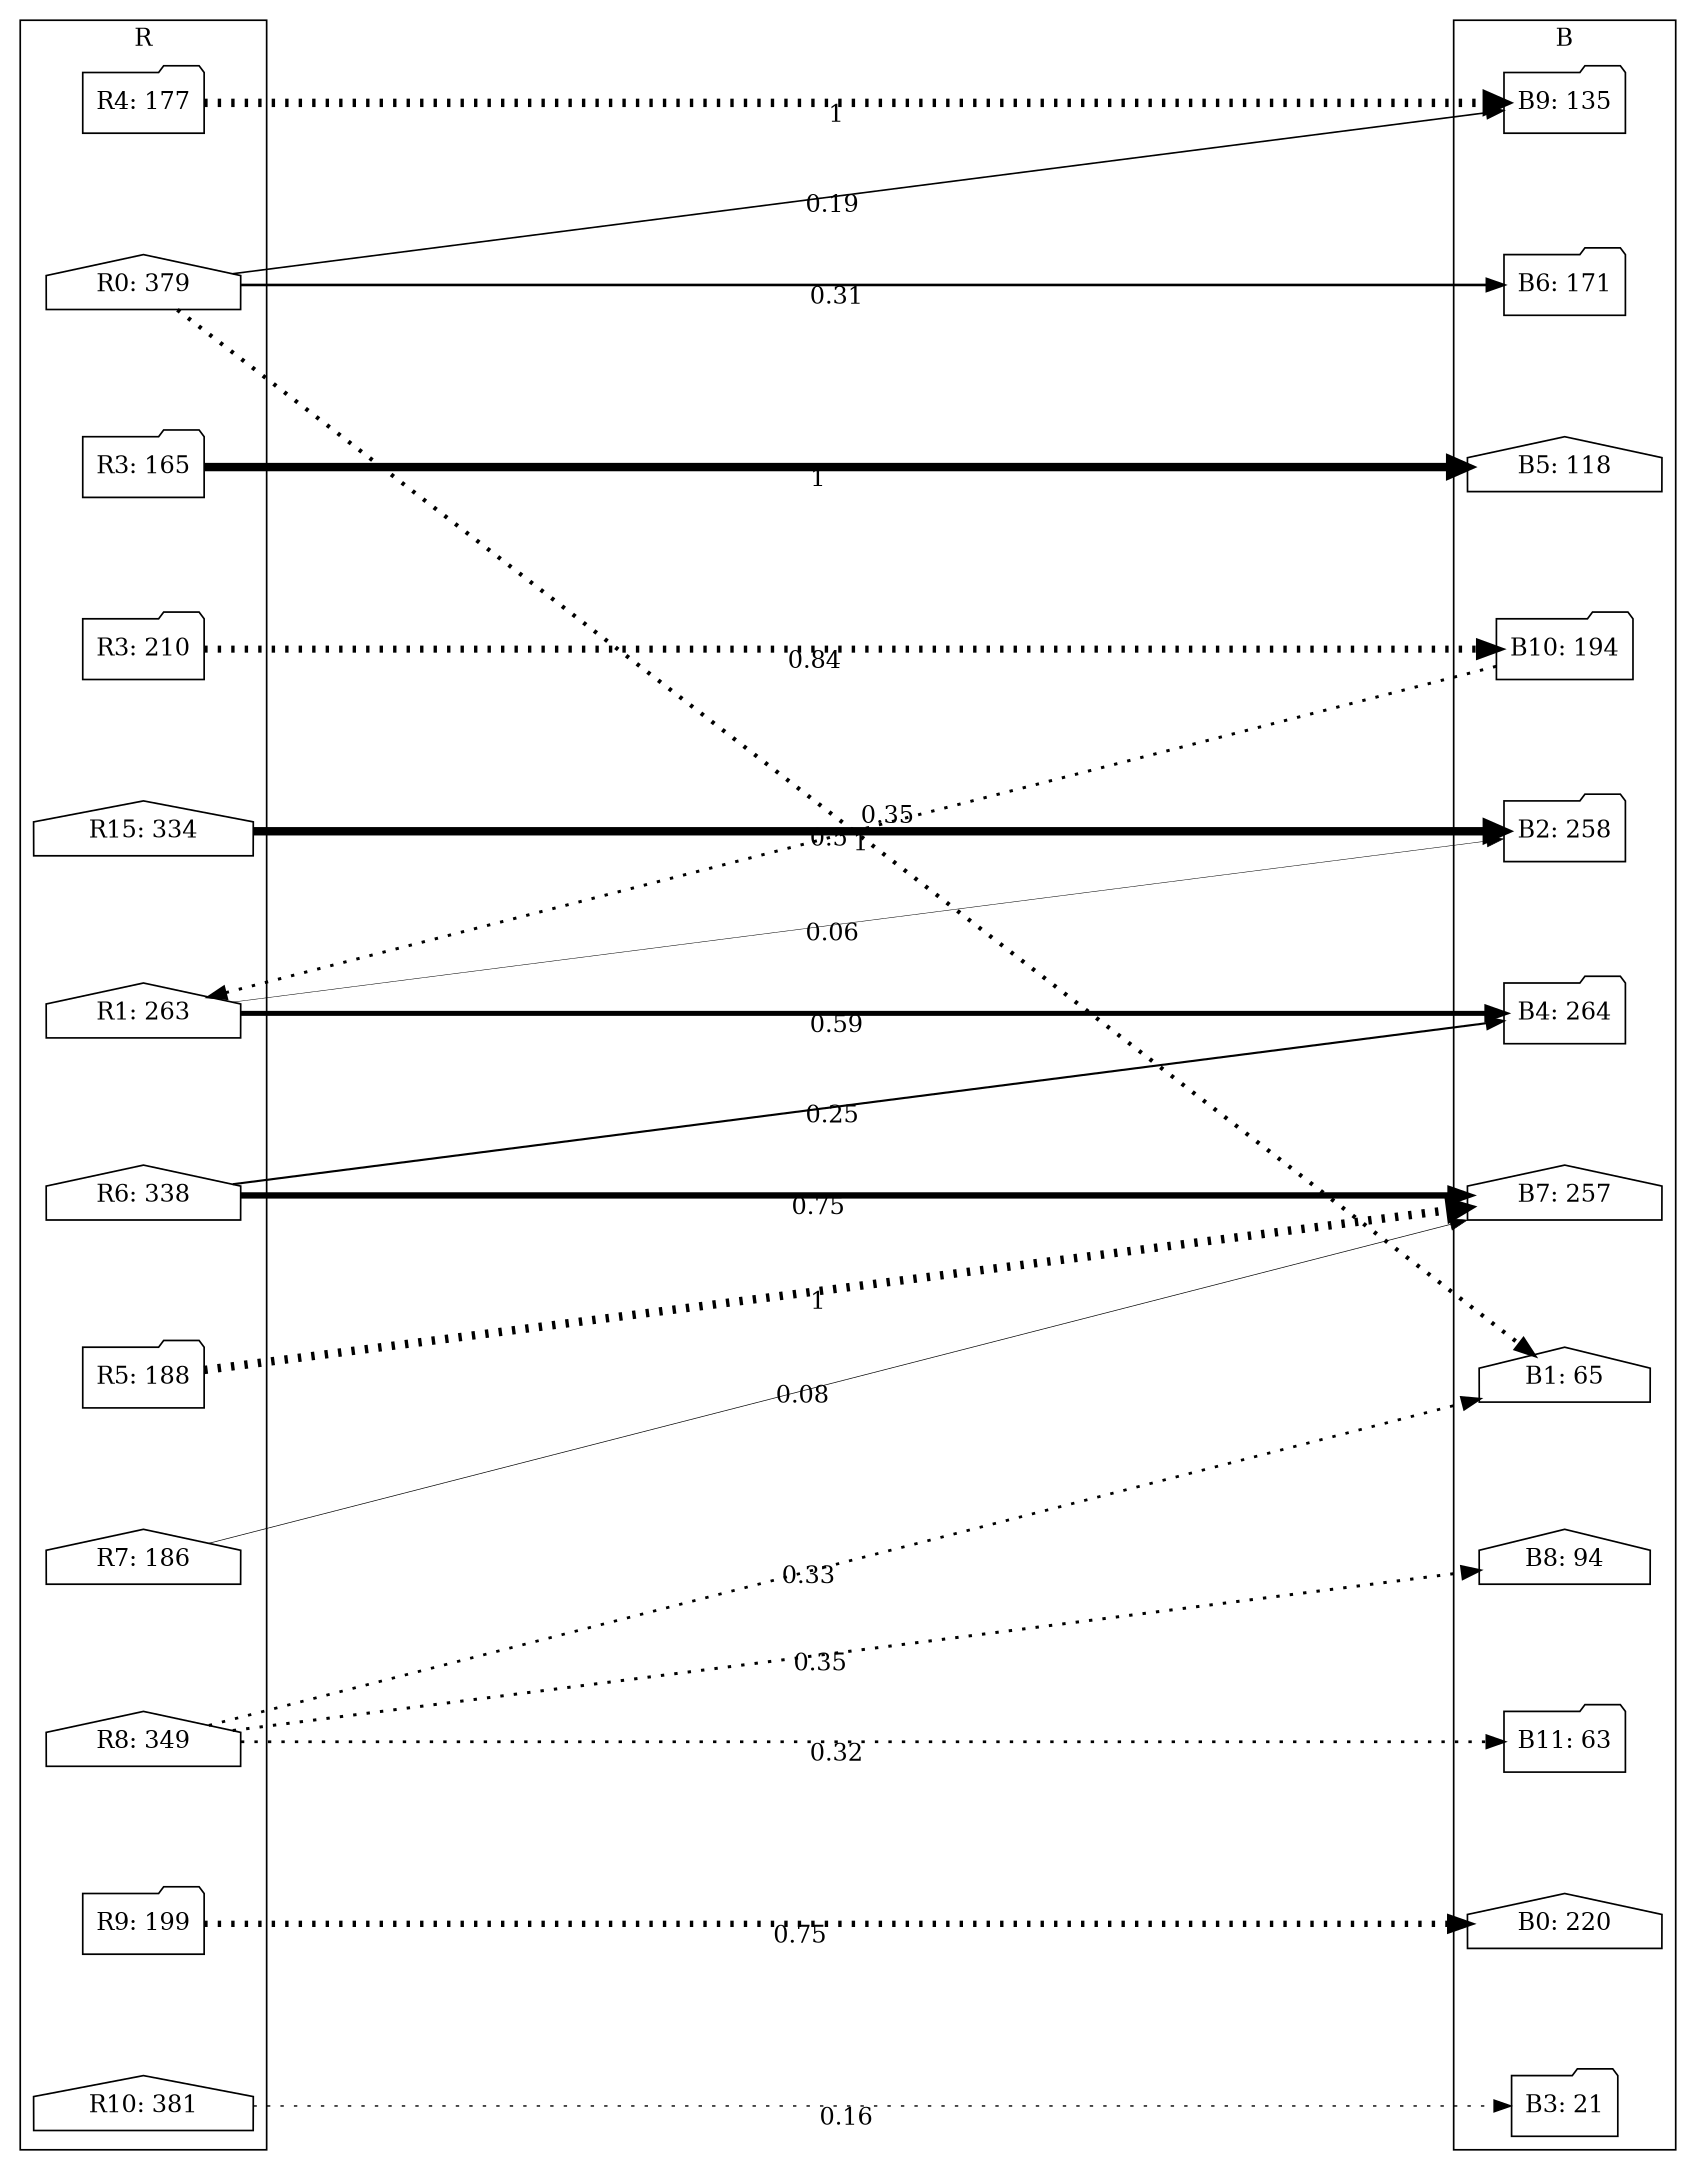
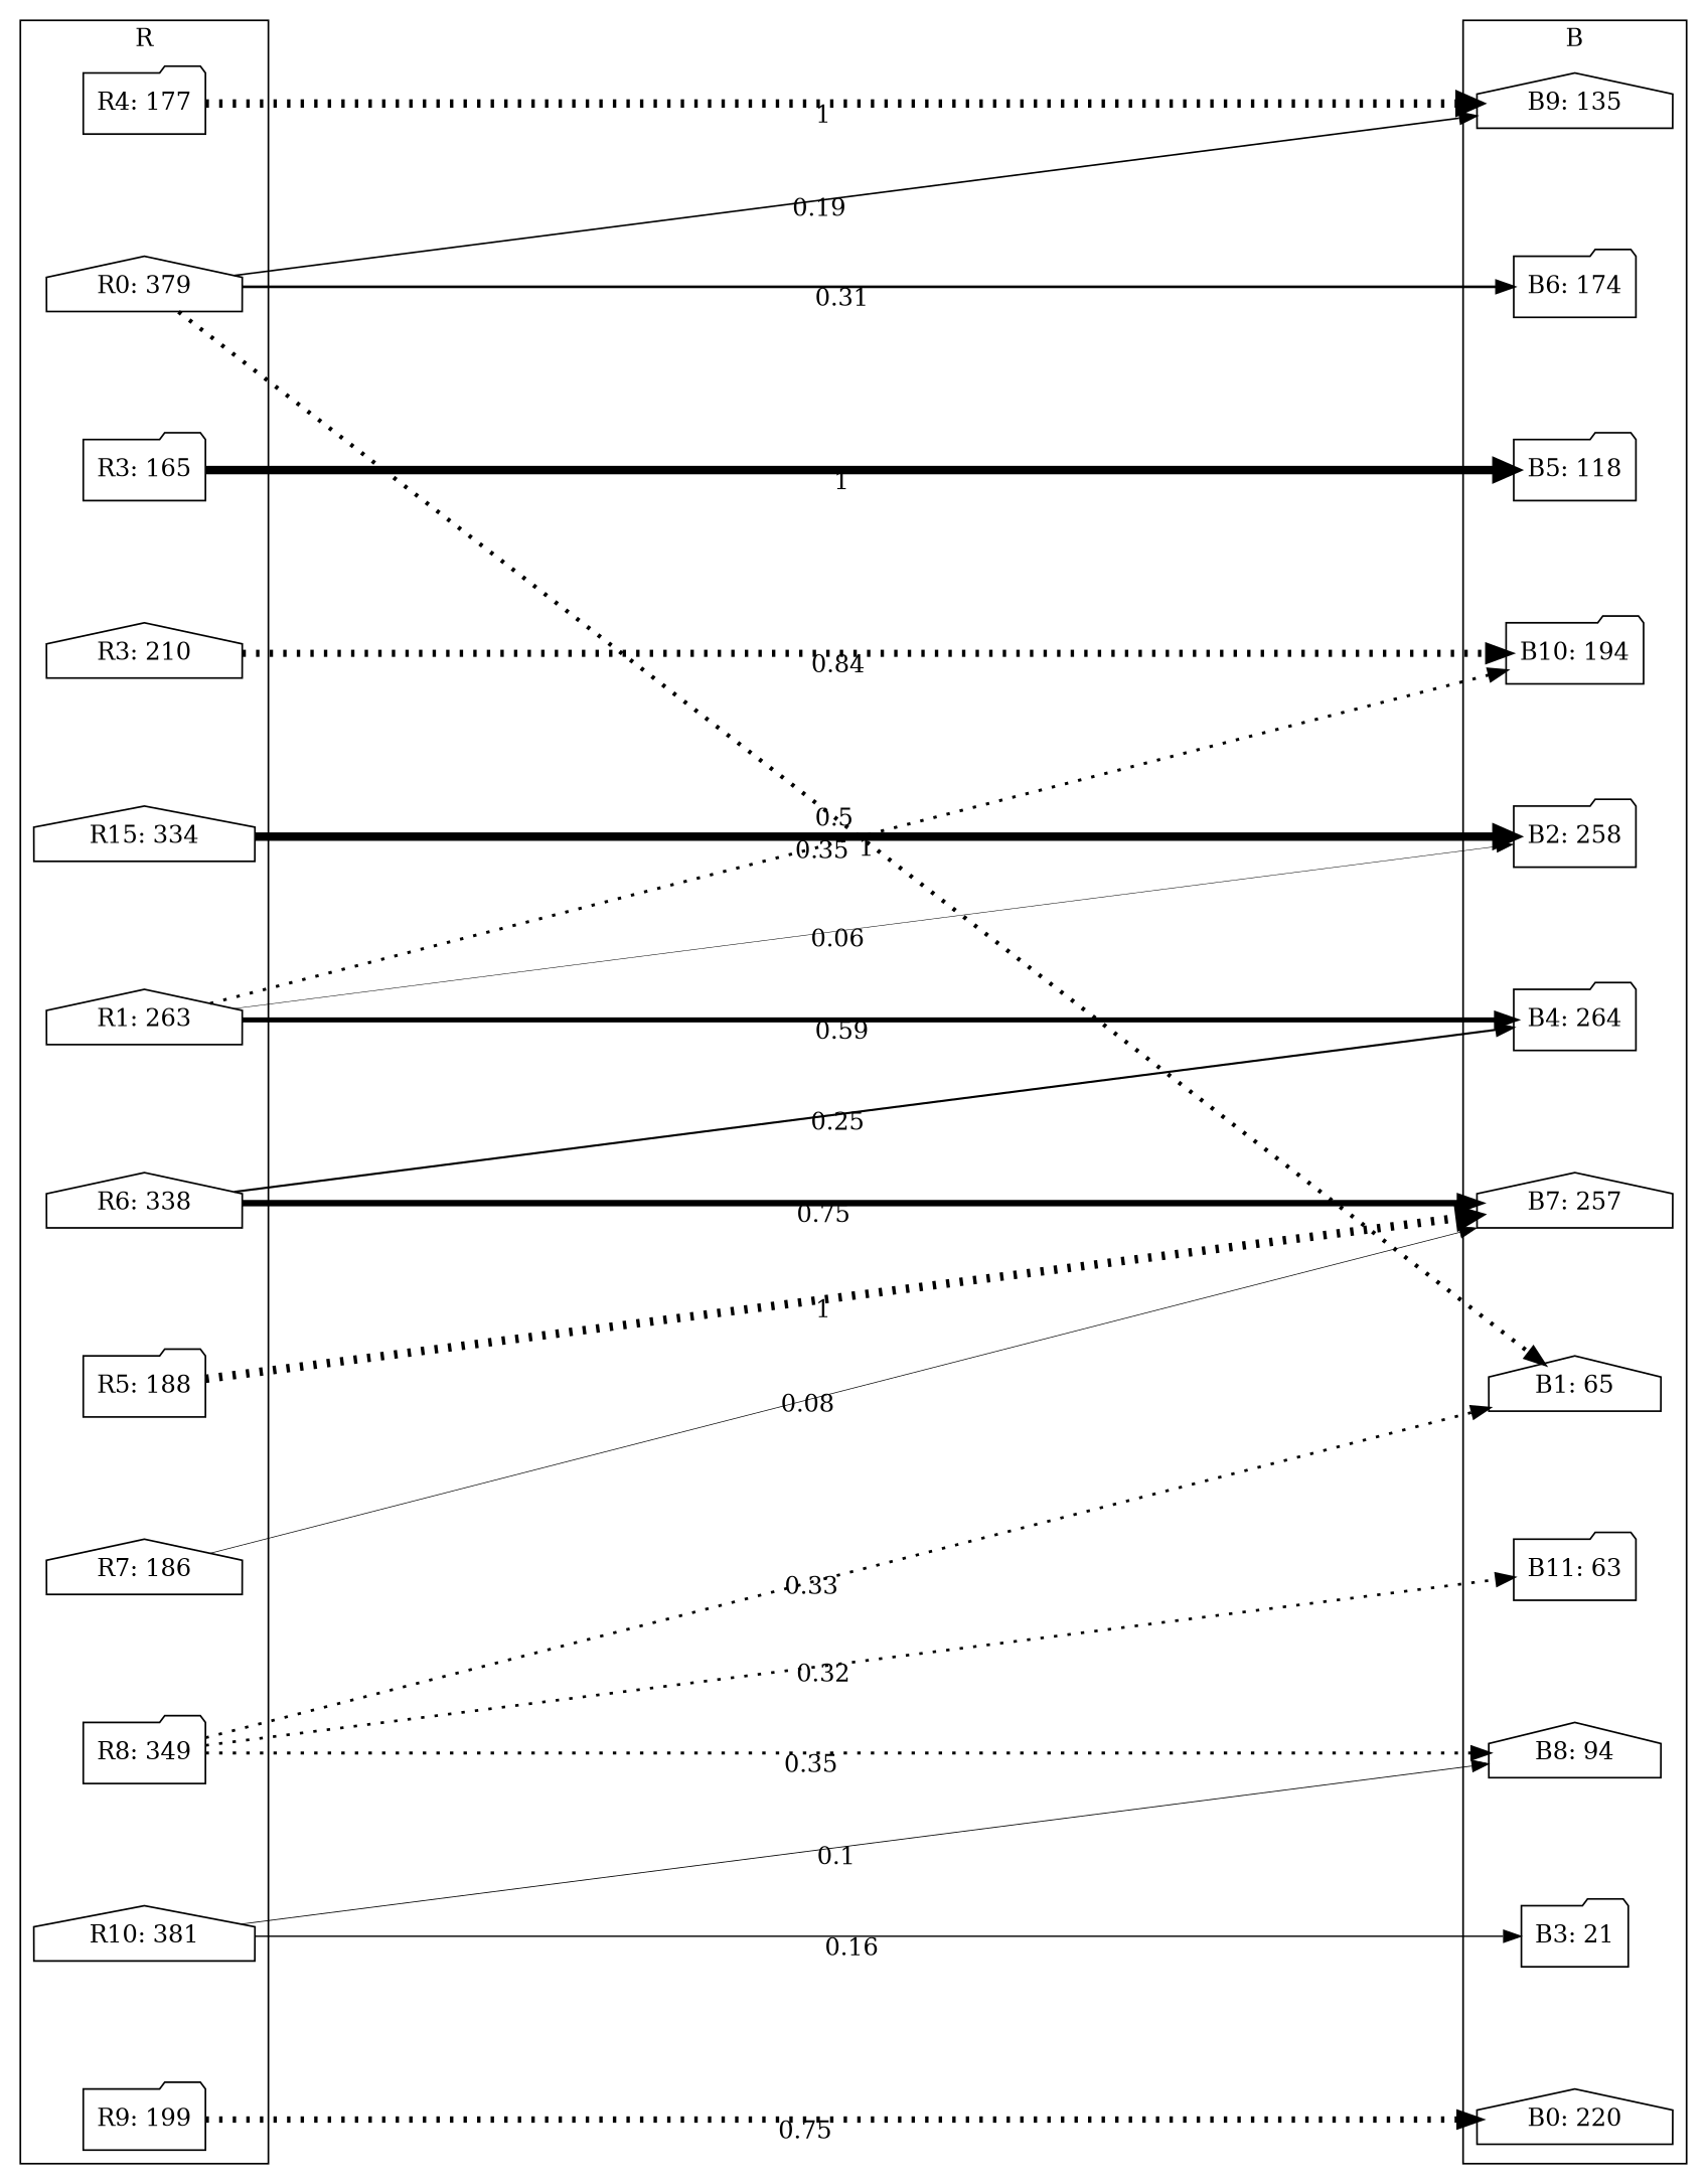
  digraph {
    nodesep=1
    rankdir=LR
    ranksep=10
    splines=line
    node [shape=folder]
    edge [labeldistance=7 penwidth=5 style=solid xlabel=1]
    n1 [label="R0: 379" shape=house]
    n2 [label="R1: 263" shape=house]
    n3 [label="R3: 165"]
-   n4 [label="R3: 210"]
+   n4 [label="R3: 210" shape=house]
    n5 [label="R4: 177"]
    n6 [label="R5: 188"]
    n7 [label="R6: 338" shape=house]
    n8 [label="R7: 186" shape=house]
-   n9 [label="R8: 349" shape=house]
+   n9 [label="R8: 349"]
    n10 [label="R9: 199"]
    n11 [label="R10: 381" shape=house]
    n12 [label="R15: 334" shape=house]
    n13 [label="B0: 220" shape=house]
    n14 [label="B1: 65" shape=house]
    n15 [label="B2: 258"]
    n16 [label="B3: 21"]
    n17 [label="B4: 264"]
-   n18 [label="B5: 118" shape=house]
-   n19 [label="B6: 171"]
+   n18 [label="B5: 118"]
+   n19 [label="B6: 174"]
    n20 [label="B7: 257" shape=house]
    n21 [label="B8: 94" shape=house]
-   n22 [label="B9: 135"]
+   n22 [label="B9: 135" shape=house]
    n23 [label="B10: 194"]
    n24 [label="B11: 63"]
    subgraph cluster_1 {
      label=R
      n1
      n2
      n3
      n4
      n5
      n6
      n7
      n8
      n9
      n10
      n11
      n12
    }
    subgraph cluster_2 {
      label=B
      n13
      n14
      n15
      n16
      n17
      n18
      n19
      n20
      n21
      n22
      n23
      n24
    }
    n1 -> n14 [penwidth=2.48 style=dotted xlabel=0.5]
    n1 -> n19 [penwidth=1.56 xlabel=0.31]
    n1 -> n22 [penwidth=0.96 xlabel=0.19]
    n2 -> n15 [penwidth=0.3 xlabel=0.06]
    n2 -> n17 [penwidth=2.95 xlabel=0.59]
-   n23 -> n2 [penwidth=1.75 style=dotted xlabel=0.35]
+   n2 -> n23 [penwidth=1.75 style=dotted xlabel=0.35]
    n3 -> n18
    n4 -> n23 [penwidth=4.18 style=dotted xlabel=0.84]
    n5 -> n22 [style=dotted]
    n6 -> n20 [style=dotted]
    n7 -> n17 [penwidth=1.25 xlabel=0.25]
    n7 -> n20 [penwidth=3.75 xlabel=0.75]
    n8 -> n20 [penwidth=0.41 xlabel=0.08]
    n9 -> n14 [penwidth=1.63 style=dotted xlabel=0.33]
    n9 -> n21 [penwidth=1.77 style=dotted xlabel=0.35]
    n9 -> n24 [penwidth=1.6 style=dotted xlabel=0.32]
    n10 -> n13 [penwidth=3.74 style=dotted xlabel=0.75]
-   n11 -> n16 [penwidth=0.82 style=dotted xlabel=0.16]
+   n11 -> n16 [penwidth=0.82 xlabel=0.16]
+   n11 -> n21 [penwidth=0.49 xlabel=0.1]
    n12 -> n15
  }
